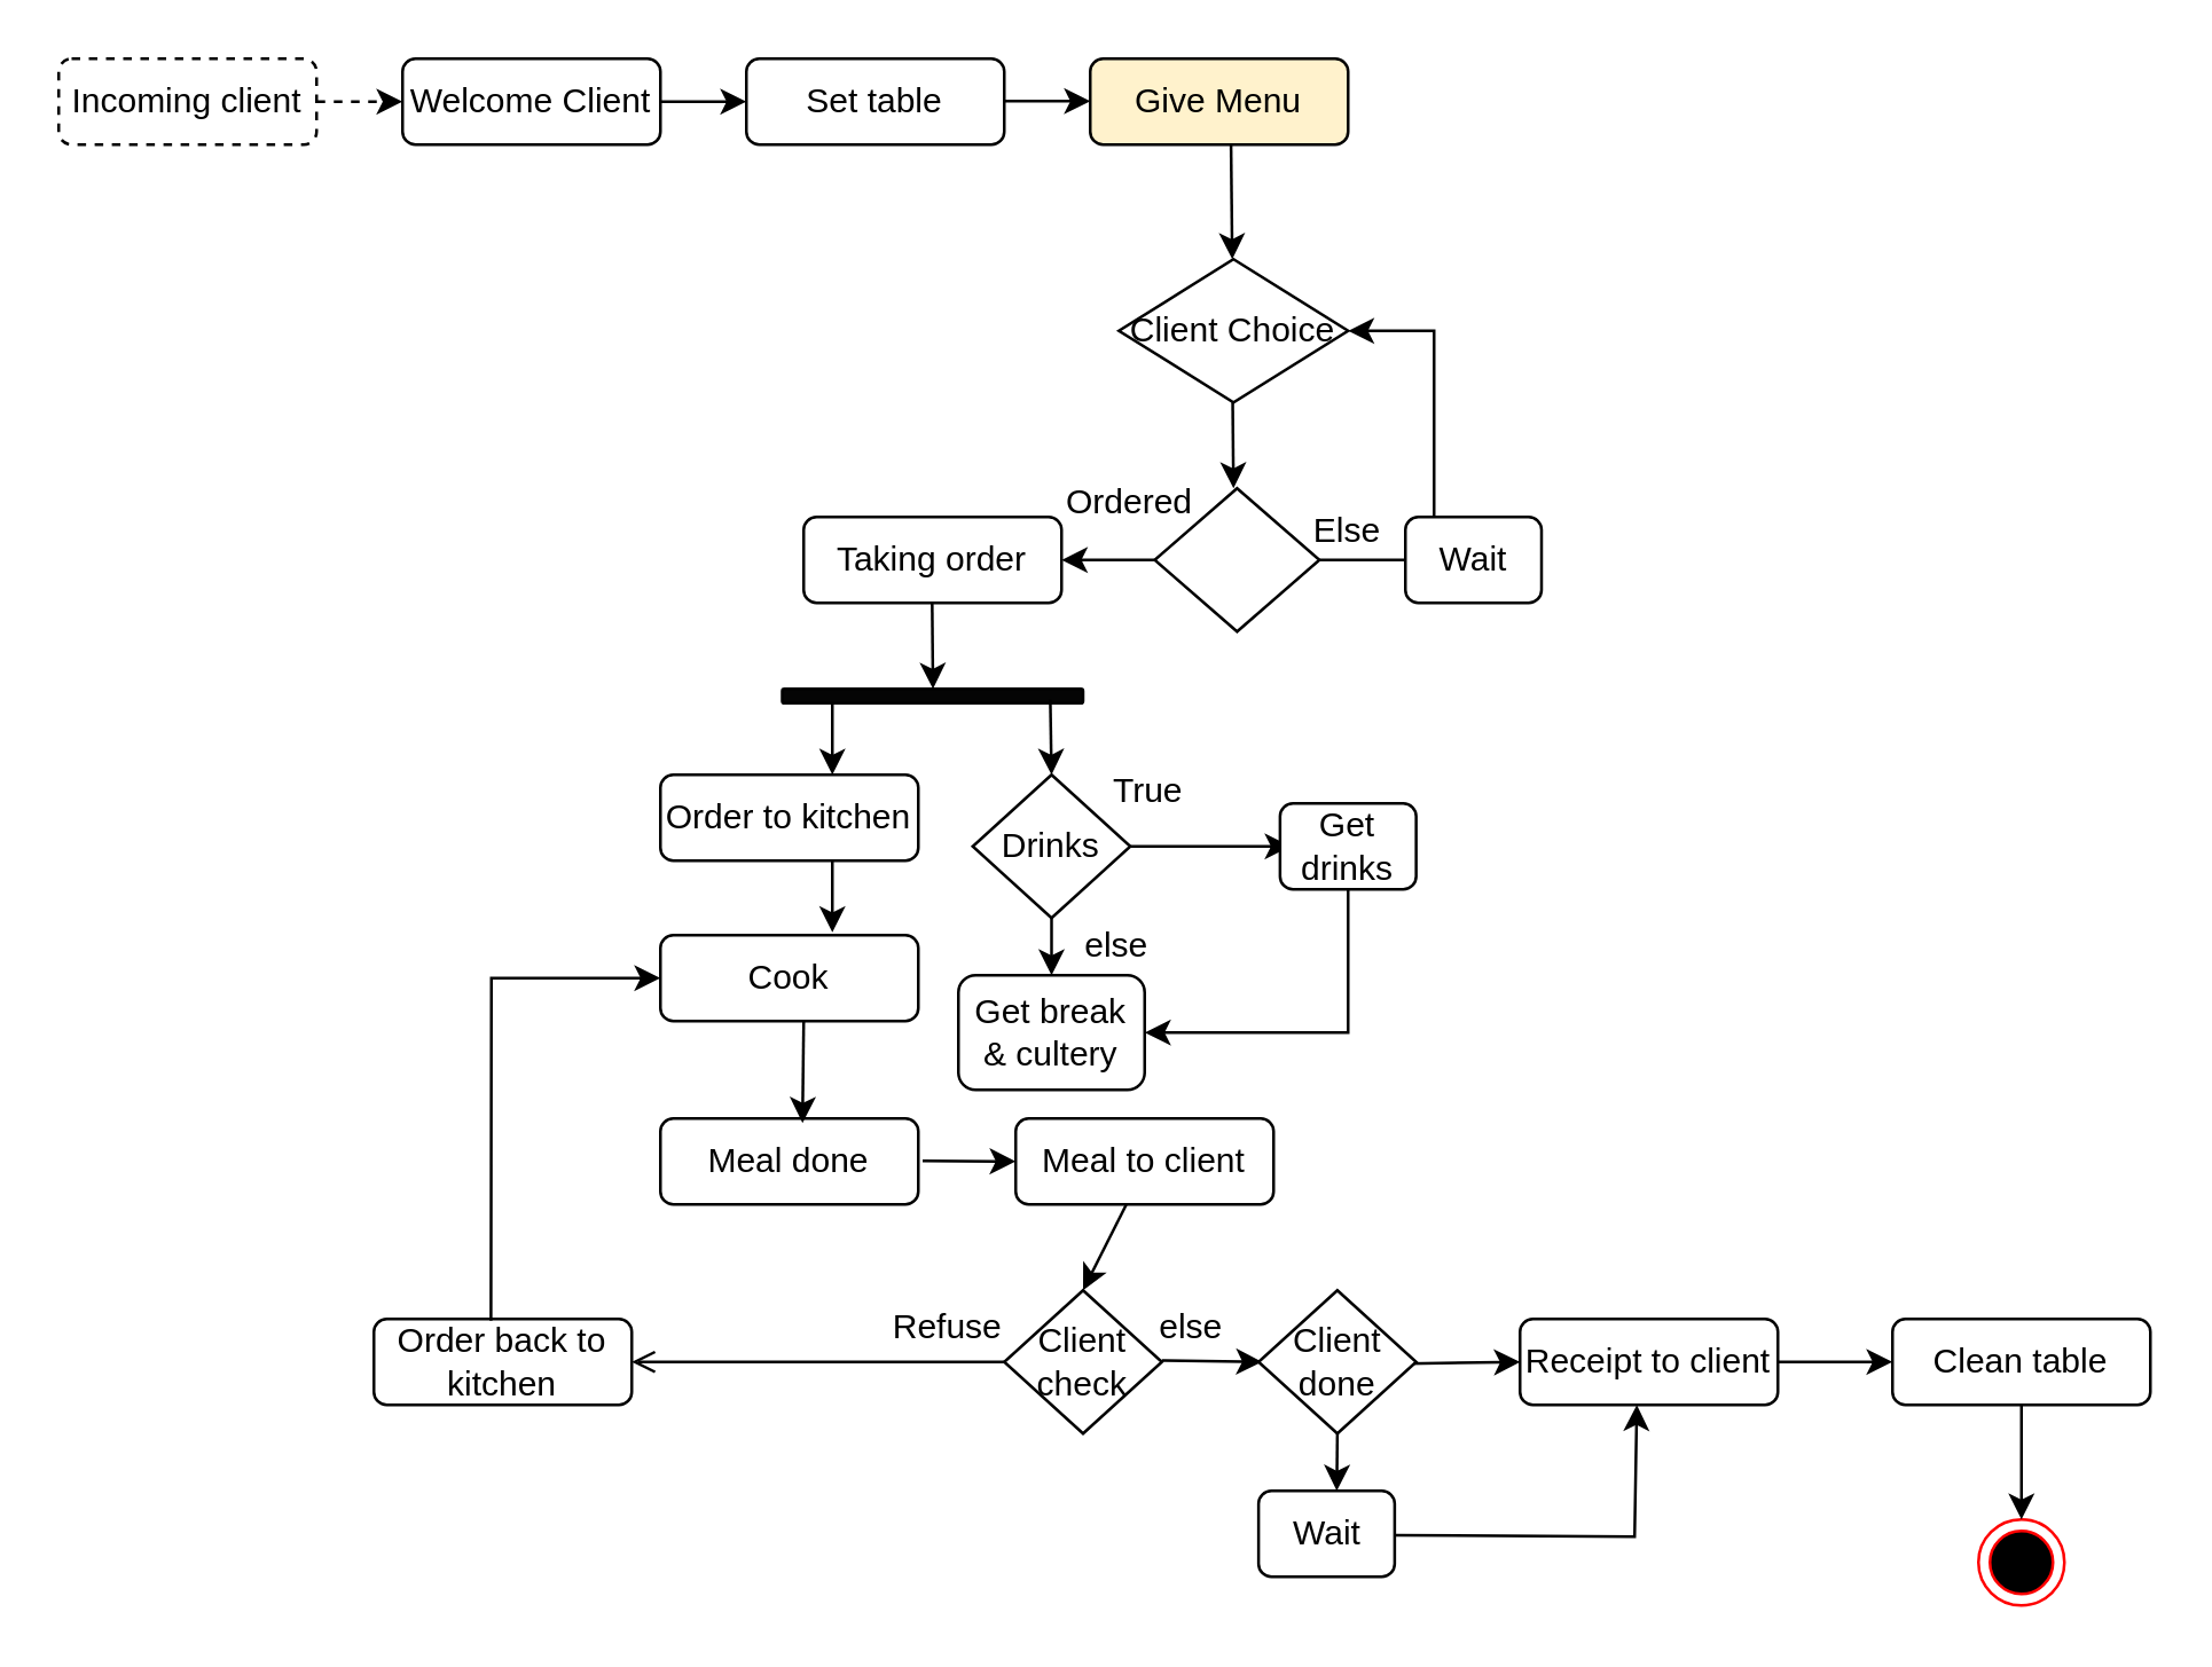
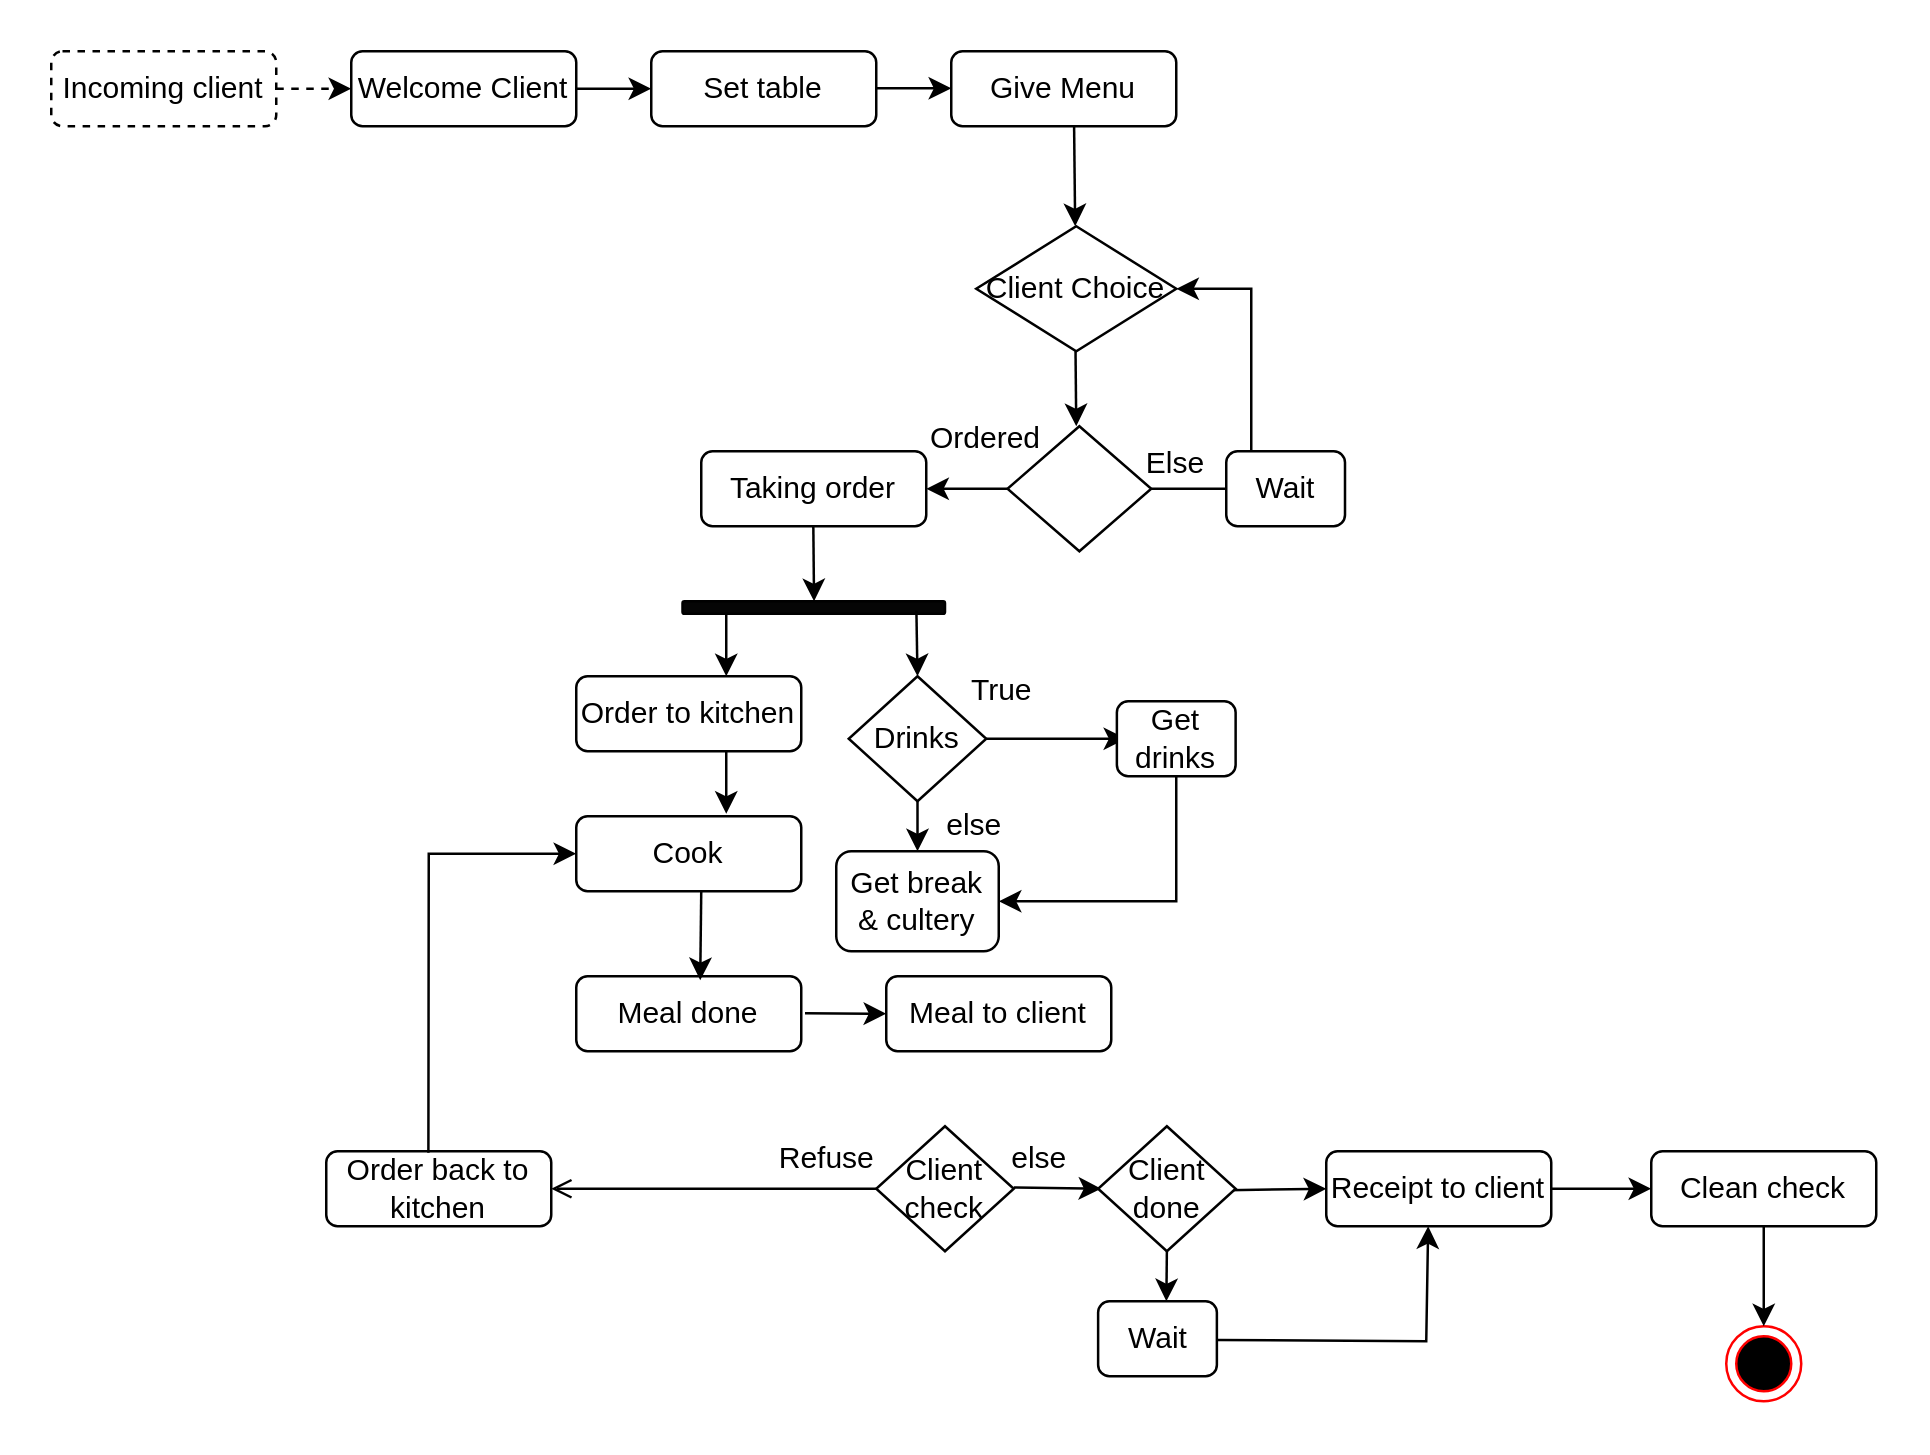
  <mxCell id="0" />
  <mxCell id="1" parent="0" />
  <mxCell id="2" value="Incoming client" style="rounded=1;whiteSpace=wrap;html=1;dashed=1;" vertex="1" parent="1"><mxGeometry x="20" y="20" width="90" height="30" as="geometry" /></mxCell>
  <mxCell id="3" value="Welcome Client" style="rounded=1;whiteSpace=wrap;html=1;" vertex="1" parent="1"><mxGeometry x="140" y="20" width="90" height="30" as="geometry" /></mxCell>
  <mxCell id="4" value="" style="endArrow=classic;html=1;rounded=0;entryX=0;entryY=0.5;entryDx=0;entryDy=0;exitX=1;exitY=0.5;exitDx=0;exitDy=0;dashed=1;" edge="1" parent="1" source="2" target="3"><mxGeometry width="50" height="50" relative="1" as="geometry"><mxPoint x="50" y="80" as="sourcePoint" /><mxPoint x="100" y="30" as="targetPoint" /></mxGeometry></mxCell>
  <mxCell id="5" value="Set table" style="rounded=1;whiteSpace=wrap;html=1;" vertex="1" parent="1"><mxGeometry x="260" y="20" width="90" height="30" as="geometry" /></mxCell>
  <mxCell id="6" value="" style="endArrow=classic;html=1;rounded=0;entryX=0;entryY=0.5;entryDx=0;entryDy=0;exitX=1;exitY=0.5;exitDx=0;exitDy=0;" edge="1" parent="1" target="5"><mxGeometry width="50" height="50" relative="1" as="geometry"><mxPoint x="230" y="35" as="sourcePoint" /><mxPoint x="220" y="30" as="targetPoint" /></mxGeometry></mxCell>
  <mxCell id="7" value="" style="endArrow=classic;html=1;rounded=0;entryX=0;entryY=0.5;entryDx=0;entryDy=0;exitX=1;exitY=0.5;exitDx=0;exitDy=0;" edge="1" parent="1"><mxGeometry width="50" height="50" relative="1" as="geometry"><mxPoint x="350" y="34.83" as="sourcePoint" /><mxPoint x="380" y="34.83" as="targetPoint" /></mxGeometry></mxCell>
- <mxCell id="8" value="Give Menu" style="rounded=1;whiteSpace=wrap;html=1;fillColor=#fff2cc;" vertex="1" parent="1"><mxGeometry x="380" y="20" width="90" height="30" as="geometry" /></mxCell>
+ <mxCell id="8" value="Give Menu" style="rounded=1;whiteSpace=wrap;html=1;" vertex="1" parent="1"><mxGeometry x="380" y="20" width="90" height="30" as="geometry" /></mxCell>
  <mxCell id="9" value="" style="endArrow=classic;html=1;rounded=0;exitX=0.546;exitY=1;exitDx=0;exitDy=0;exitPerimeter=0;" edge="1" parent="1" source="8"><mxGeometry width="50" height="50" relative="1" as="geometry"><mxPoint x="90" y="50" as="sourcePoint" /><mxPoint x="429.571" y="90" as="targetPoint" /></mxGeometry></mxCell>
  <mxCell id="10" value="Client Choice" style="rhombus;whiteSpace=wrap;html=1;" vertex="1" parent="1"><mxGeometry x="390" y="90" width="80" height="50" as="geometry" /></mxCell>
  <mxCell id="11" value="" style="rhombus;whiteSpace=wrap;html=1;" vertex="1" parent="1"><mxGeometry x="402.5" y="170" width="57.5" height="50" as="geometry" /></mxCell>
  <mxCell id="12" value="" style="endArrow=classic;html=1;rounded=0;exitX=0.546;exitY=1;exitDx=0;exitDy=0;exitPerimeter=0;" edge="1" parent="1"><mxGeometry width="50" height="50" relative="1" as="geometry"><mxPoint x="429.71" y="140" as="sourcePoint" /><mxPoint x="430" y="170" as="targetPoint" /></mxGeometry></mxCell>
  <mxCell id="13" value="" style="endArrow=classic;html=1;rounded=0;exitX=0;exitY=0.5;exitDx=0;exitDy=0;" edge="1" parent="1" source="11"><mxGeometry width="50" height="50" relative="1" as="geometry"><mxPoint x="270" y="100" as="sourcePoint" /><mxPoint x="370" y="195" as="targetPoint" /></mxGeometry></mxCell>
  <mxCell id="14" value="" style="endArrow=classic;html=1;rounded=0;exitX=1;exitY=0.5;exitDx=0;exitDy=0;entryX=1;entryY=0.5;entryDx=0;entryDy=0;" edge="1" parent="1" source="11" target="10"><mxGeometry width="50" height="50" relative="1" as="geometry"><mxPoint x="510.5" y="190" as="sourcePoint" /><mxPoint x="500" y="120" as="targetPoint" /><Array as="points"><mxPoint x="500" y="195" /><mxPoint x="500" y="115" /></Array></mxGeometry></mxCell>
  <mxCell id="15" value="Else" style="text;strokeColor=none;align=center;fillColor=none;html=1;verticalAlign=middle;whiteSpace=wrap;rounded=0;" vertex="1" parent="1"><mxGeometry x="440" y="170" width="60" height="30" as="geometry" /></mxCell>
  <mxCell id="16" value="Wait" style="rounded=1;whiteSpace=wrap;html=1;" vertex="1" parent="1"><mxGeometry x="490" y="180" width="47.5" height="30" as="geometry" /></mxCell>
  <mxCell id="17" value="Taking order" style="rounded=1;whiteSpace=wrap;html=1;" vertex="1" parent="1"><mxGeometry x="280" y="180" width="90" height="30" as="geometry" /></mxCell>
  <mxCell id="18" value="Order to kitchen" style="rounded=1;whiteSpace=wrap;html=1;" vertex="1" parent="1"><mxGeometry x="230" y="270" width="90" height="30" as="geometry" /></mxCell>
  <mxCell id="19" value="Ordered" style="text;strokeColor=none;align=center;fillColor=none;html=1;verticalAlign=middle;whiteSpace=wrap;rounded=0;" vertex="1" parent="1"><mxGeometry x="364" y="160" width="60" height="30" as="geometry" /></mxCell>
  <mxCell id="20" value="" style="rounded=1;whiteSpace=wrap;html=1;fillColor=#050505;" vertex="1" parent="1"><mxGeometry x="272.5" y="240" width="105" height="5" as="geometry" /></mxCell>
  <mxCell id="21" value="" style="endArrow=classic;html=1;rounded=0;exitX=0.546;exitY=1;exitDx=0;exitDy=0;exitPerimeter=0;" edge="1" parent="1"><mxGeometry width="50" height="50" relative="1" as="geometry"><mxPoint x="324.83" y="210" as="sourcePoint" /><mxPoint x="325.12" y="240" as="targetPoint" /></mxGeometry></mxCell>
  <mxCell id="22" value="" style="endArrow=classic;html=1;rounded=0;exitX=0.546;exitY=1;exitDx=0;exitDy=0;exitPerimeter=0;" edge="1" parent="1"><mxGeometry width="50" height="50" relative="1" as="geometry"><mxPoint x="290" y="245" as="sourcePoint" /><mxPoint x="290" y="270" as="targetPoint" /></mxGeometry></mxCell>
  <mxCell id="23" value="" style="endArrow=classic;html=1;rounded=0;exitX=0.891;exitY=0.756;exitDx=0;exitDy=0;exitPerimeter=0;entryX=0.5;entryY=0;entryDx=0;entryDy=0;" edge="1" parent="1" source="20" target="26"><mxGeometry width="50" height="50" relative="1" as="geometry"><mxPoint x="364" y="245" as="sourcePoint" /><mxPoint x="364" y="270" as="targetPoint" /></mxGeometry></mxCell>
  <mxCell id="24" value="" style="endArrow=classic;html=1;rounded=0;exitX=0.546;exitY=1;exitDx=0;exitDy=0;exitPerimeter=0;" edge="1" parent="1"><mxGeometry width="50" height="50" relative="1" as="geometry"><mxPoint x="290" y="300" as="sourcePoint" /><mxPoint x="290" y="325" as="targetPoint" /></mxGeometry></mxCell>
  <mxCell id="25" value="Cook" style="rounded=1;whiteSpace=wrap;html=1;" vertex="1" parent="1"><mxGeometry x="230" y="326" width="90" height="30" as="geometry" /></mxCell>
  <mxCell id="26" value="Drinks" style="rhombus;whiteSpace=wrap;html=1;" vertex="1" parent="1"><mxGeometry x="339" y="270" width="55" height="50" as="geometry" /></mxCell>
  <mxCell id="27" value="" style="endArrow=classic;html=1;rounded=0;exitX=1;exitY=0.5;exitDx=0;exitDy=0;" edge="1" parent="1" source="26"><mxGeometry width="50" height="50" relative="1" as="geometry"><mxPoint x="440" y="330" as="sourcePoint" /><mxPoint x="450" y="295" as="targetPoint" /></mxGeometry></mxCell>
  <mxCell id="28" value="Get drinks" style="rounded=1;whiteSpace=wrap;html=1;" vertex="1" parent="1"><mxGeometry x="446.25" y="280" width="47.5" height="30" as="geometry" /></mxCell>
  <mxCell id="29" value="Get break &amp;amp; cultery" style="rounded=1;whiteSpace=wrap;html=1;" vertex="1" parent="1"><mxGeometry x="334" y="340" width="65" height="40" as="geometry" /></mxCell>
  <mxCell id="30" value="" style="endArrow=classic;html=1;rounded=0;exitX=0.5;exitY=1;exitDx=0;exitDy=0;entryX=0.5;entryY=0;entryDx=0;entryDy=0;" edge="1" parent="1" source="26" target="29"><mxGeometry width="50" height="50" relative="1" as="geometry"><mxPoint x="364" y="320" as="sourcePoint" /><mxPoint x="365" y="346" as="targetPoint" /></mxGeometry></mxCell>
  <mxCell id="31" value="" style="endArrow=classic;html=1;rounded=0;exitX=0.891;exitY=0.756;exitDx=0;exitDy=0;exitPerimeter=0;entryX=1;entryY=0.5;entryDx=0;entryDy=0;" edge="1" parent="1" target="29"><mxGeometry width="50" height="50" relative="1" as="geometry"><mxPoint x="470" y="310" as="sourcePoint" /><mxPoint x="471" y="336" as="targetPoint" /><Array as="points"><mxPoint x="470" y="360" /></Array></mxGeometry></mxCell>
  <mxCell id="32" value="&lt;div&gt;True&lt;/div&gt;&lt;div&gt;&lt;br&gt;&lt;/div&gt;" style="text;html=1;align=center;verticalAlign=middle;resizable=0;points=[];autosize=1;strokeColor=none;fillColor=none;" vertex="1" parent="1"><mxGeometry x="375" y="263" width="50" height="40" as="geometry" /></mxCell>
  <mxCell id="33" value="else" style="text;html=1;align=center;verticalAlign=middle;resizable=0;points=[];autosize=1;strokeColor=none;fillColor=none;" vertex="1" parent="1"><mxGeometry x="364" y="315" width="50" height="30" as="geometry" /></mxCell>
  <mxCell id="34" value="Meal done" style="rounded=1;whiteSpace=wrap;html=1;" vertex="1" parent="1"><mxGeometry x="230" y="390" width="90" height="30" as="geometry" /></mxCell>
  <mxCell id="35" value="" style="endArrow=classic;html=1;rounded=0;exitX=0.546;exitY=1;exitDx=0;exitDy=0;exitPerimeter=0;entryX=0.551;entryY=0.052;entryDx=0;entryDy=0;entryPerimeter=0;" edge="1" parent="1" target="34"><mxGeometry width="50" height="50" relative="1" as="geometry"><mxPoint x="280" y="356" as="sourcePoint" /><mxPoint x="280" y="381" as="targetPoint" /></mxGeometry></mxCell>
  <mxCell id="36" value="Meal to client" style="rounded=1;whiteSpace=wrap;html=1;" vertex="1" parent="1"><mxGeometry x="354" y="390" width="90" height="30" as="geometry" /></mxCell>
  <mxCell id="37" value="" style="endArrow=classic;html=1;rounded=0;exitX=1;exitY=0.5;exitDx=0;exitDy=0;entryX=0;entryY=0.5;entryDx=0;entryDy=0;" edge="1" parent="1" target="36"><mxGeometry width="50" height="50" relative="1" as="geometry"><mxPoint x="321.5" y="404.81" as="sourcePoint" /><mxPoint x="377.5" y="404.81" as="targetPoint" /></mxGeometry></mxCell>
  <mxCell id="38" value="Client check" style="rhombus;whiteSpace=wrap;html=1;" vertex="1" parent="1"><mxGeometry x="350" y="450" width="55" height="50" as="geometry" /></mxCell>
- <mxCell id="39" value="" style="endArrow=classic;html=1;rounded=0;entryX=0.5;entryY=0;entryDx=0;entryDy=0;exitX=0.429;exitY=1;exitDx=0;exitDy=0;exitPerimeter=0;" edge="1" parent="1" source="36" target="38"><mxGeometry width="50" height="50" relative="1" as="geometry"><mxPoint x="240" y="420" as="sourcePoint" /><mxPoint x="290" y="370" as="targetPoint" /></mxGeometry></mxCell>
  <mxCell id="40" value="" style="endArrow=open;html=1;rounded=0;exitX=0;exitY=0.5;exitDx=0;exitDy=0;entryX=1;entryY=0.5;entryDx=0;entryDy=0;" edge="1" parent="1" source="38" target="41"><mxGeometry width="50" height="50" relative="1" as="geometry"><mxPoint x="301" y="450" as="sourcePoint" /><mxPoint x="230" y="500" as="targetPoint" /><Array as="points"><mxPoint x="270" y="475" /></Array></mxGeometry></mxCell>
  <mxCell id="41" value="Order back to kitchen" style="rounded=1;whiteSpace=wrap;html=1;" vertex="1" parent="1"><mxGeometry x="130" y="460" width="90" height="30" as="geometry" /></mxCell>
  <mxCell id="42" value="Refuse" style="text;html=1;align=center;verticalAlign=middle;resizable=0;points=[];autosize=1;strokeColor=none;fillColor=none;" vertex="1" parent="1"><mxGeometry x="300" y="448" width="60" height="30" as="geometry" /></mxCell>
  <mxCell id="43" value="" style="endArrow=classic;html=1;rounded=0;exitX=1;exitY=0.5;exitDx=0;exitDy=0;entryX=0;entryY=0.5;entryDx=0;entryDy=0;" edge="1" parent="1"><mxGeometry width="50" height="50" relative="1" as="geometry"><mxPoint x="405" y="474.47" as="sourcePoint" /><mxPoint x="440" y="475" as="targetPoint" /></mxGeometry></mxCell>
  <mxCell id="44" value="else" style="text;html=1;align=center;verticalAlign=middle;resizable=0;points=[];autosize=1;strokeColor=none;fillColor=none;" vertex="1" parent="1"><mxGeometry x="390" y="448" width="50" height="30" as="geometry" /></mxCell>
  <mxCell id="45" value="Receipt to client" style="rounded=1;whiteSpace=wrap;html=1;" vertex="1" parent="1"><mxGeometry x="530" y="460" width="90" height="30" as="geometry" /></mxCell>
  <mxCell id="46" value="" style="endArrow=classic;html=1;rounded=0;exitX=0.939;exitY=0.512;exitDx=0;exitDy=0;exitPerimeter=0;" edge="1" parent="1" source="51"><mxGeometry width="50" height="50" relative="1" as="geometry"><mxPoint x="530" y="474.7" as="sourcePoint" /><mxPoint x="530" y="475" as="targetPoint" /></mxGeometry></mxCell>
- <mxCell id="47" value="Clean table" style="rounded=1;whiteSpace=wrap;html=1;" vertex="1" parent="1"><mxGeometry x="660" y="460" width="90" height="30" as="geometry" /></mxCell>
+ <mxCell id="47" value="Clean check" style="rounded=1;whiteSpace=wrap;html=1;" vertex="1" parent="1"><mxGeometry x="660" y="460" width="90" height="30" as="geometry" /></mxCell>
  <mxCell id="48" value="" style="endArrow=classic;html=1;rounded=0;entryX=0;entryY=0.5;entryDx=0;entryDy=0;exitX=1;exitY=0.5;exitDx=0;exitDy=0;" edge="1" parent="1" source="45" target="47"><mxGeometry width="50" height="50" relative="1" as="geometry"><mxPoint x="615.5" y="490" as="sourcePoint" /><mxPoint x="614.5" y="520" as="targetPoint" /></mxGeometry></mxCell>
  <mxCell id="49" value="" style="ellipse;html=1;shape=endState;fillColor=#000000;strokeColor=#ff0000;" vertex="1" parent="1"><mxGeometry x="690" y="530" width="30" height="30" as="geometry" /></mxCell>
  <mxCell id="50" value="" style="endArrow=classic;html=1;rounded=0;exitX=0.5;exitY=1;exitDx=0;exitDy=0;" edge="1" parent="1" source="47"><mxGeometry width="50" height="50" relative="1" as="geometry"><mxPoint x="625.5" y="500" as="sourcePoint" /><mxPoint x="705" y="530" as="targetPoint" /></mxGeometry></mxCell>
  <mxCell id="51" value="&lt;div&gt;Client&lt;/div&gt;&lt;div&gt;done&lt;br&gt;&lt;/div&gt;" style="rhombus;whiteSpace=wrap;html=1;" vertex="1" parent="1"><mxGeometry x="438.75" y="450" width="55" height="50" as="geometry" /></mxCell>
  <mxCell id="52" value="" style="endArrow=classic;html=1;rounded=0;exitX=0.454;exitY=0.019;exitDx=0;exitDy=0;exitPerimeter=0;entryX=0;entryY=0.5;entryDx=0;entryDy=0;" edge="1" parent="1" source="41" target="25"><mxGeometry width="50" height="50" relative="1" as="geometry"><mxPoint x="376" y="254" as="sourcePoint" /><mxPoint x="377" y="280" as="targetPoint" /><Array as="points"><mxPoint x="171" y="341" /></Array></mxGeometry></mxCell>
  <mxCell id="53" value="Wait" style="rounded=1;whiteSpace=wrap;html=1;" vertex="1" parent="1"><mxGeometry x="438.75" y="520" width="47.5" height="30" as="geometry" /></mxCell>
  <mxCell id="54" value="" style="endArrow=classic;html=1;rounded=0;entryX=0.5;entryY=0;entryDx=0;entryDy=0;exitX=0.5;exitY=1;exitDx=0;exitDy=0;" edge="1" parent="1" source="51"><mxGeometry width="50" height="50" relative="1" as="geometry"><mxPoint x="466.05" y="490" as="sourcePoint" /><mxPoint x="466.05" y="520" as="targetPoint" /></mxGeometry></mxCell>
  <mxCell id="55" value="" style="endArrow=classic;html=1;rounded=0;exitX=0.939;exitY=0.512;exitDx=0;exitDy=0;exitPerimeter=0;entryX=0.453;entryY=1;entryDx=0;entryDy=0;entryPerimeter=0;" edge="1" parent="1" target="45"><mxGeometry width="50" height="50" relative="1" as="geometry"><mxPoint x="486.25" y="535.5" as="sourcePoint" /><mxPoint x="526.25" y="534.5" as="targetPoint" /><Array as="points"><mxPoint x="570" y="536" /></Array></mxGeometry></mxCell>
